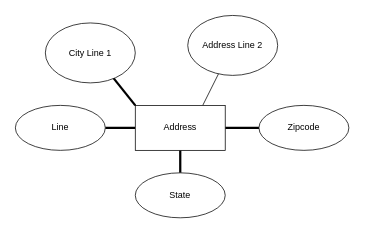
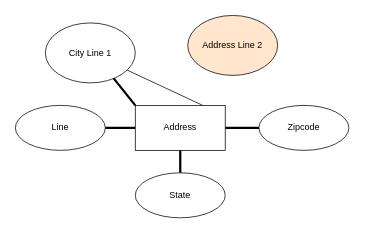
  <mxCell id="0" />
  <mxCell id="1" parent="0" />
  <mxCell id="2" value="" style="edgeStyle=none;html=1;strokeWidth=3;endArrow=none;endFill=0;" edge="1" parent="1" source="7" target="8"><mxGeometry relative="1" as="geometry" /></mxCell>
  <mxCell id="3" style="edgeStyle=none;html=1;exitX=0;exitY=0;exitDx=0;exitDy=0;endArrow=none;endFill=0;strokeWidth=3;" edge="1" parent="1" source="7"><mxGeometry relative="1" as="geometry"><mxPoint x="140" y="90" as="targetPoint" /></mxGeometry></mxCell>
- <mxCell id="4" style="edgeStyle=none;html=1;exitX=0.75;exitY=0;exitDx=0;exitDy=0;endArrow=none;endFill=0;strokeWidth=1;" edge="1" parent="1" source="7" target="10"><mxGeometry relative="1" as="geometry"><mxPoint x="270" y="80" as="targetPoint" /></mxGeometry></mxCell>
+ <mxCell id="4" style="edgeStyle=none;html=1;exitX=0.75;exitY=0;exitDx=0;exitDy=0;endArrow=none;endFill=0;strokeWidth=1;" edge="1" parent="1" source="7" target="9"><mxGeometry relative="1" as="geometry"><mxPoint x="270" y="80" as="targetPoint" /></mxGeometry></mxCell>
  <mxCell id="5" value="" style="edgeStyle=none;html=1;endArrow=none;endFill=0;strokeWidth=3;" edge="1" parent="1" source="7" target="11"><mxGeometry relative="1" as="geometry" /></mxCell>
  <mxCell id="6" value="" style="edgeStyle=none;html=1;endArrow=none;endFill=0;strokeWidth=3;" edge="1" parent="1" source="7" target="12"><mxGeometry relative="1" as="geometry" /></mxCell>
  <mxCell id="7" value="Address" style="rounded=0;whiteSpace=wrap;html=1;" vertex="1" parent="1"><mxGeometry x="180" y="140" width="120" height="60" as="geometry" /></mxCell>
  <mxCell id="8" value="Line" style="ellipse;whiteSpace=wrap;html=1;rounded=0;" vertex="1" parent="1"><mxGeometry x="20" y="140" width="120" height="60" as="geometry" /></mxCell>
  <mxCell id="9" value="City Line 1" style="ellipse;whiteSpace=wrap;html=1;" vertex="1" parent="1"><mxGeometry x="60" y="30" width="120" height="80" as="geometry" /></mxCell>
- <mxCell id="10" value="Address Line 2" style="ellipse;whiteSpace=wrap;html=1;" vertex="1" parent="1"><mxGeometry x="250" y="20" width="120" height="80" as="geometry" /></mxCell>
+ <mxCell id="10" value="Address Line 2" style="ellipse;whiteSpace=wrap;html=1;fillColor=#ffe6cc;" vertex="1" parent="1"><mxGeometry x="250" y="20" width="120" height="80" as="geometry" /></mxCell>
  <mxCell id="11" value="Zipcode" style="ellipse;whiteSpace=wrap;html=1;rounded=0;strokeWidth=1;" vertex="1" parent="1"><mxGeometry x="345" y="140" width="120" height="60" as="geometry" /></mxCell>
  <mxCell id="12" value="State" style="ellipse;whiteSpace=wrap;html=1;rounded=0;" vertex="1" parent="1"><mxGeometry x="180" y="230" width="120" height="60" as="geometry" /></mxCell>
